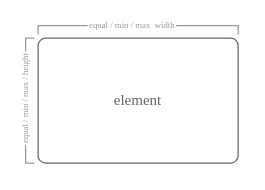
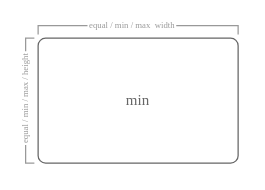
  <mxCell id="0" />
  <mxCell id="1" parent="0" />
  <mxCell id="2" style="edgeStyle=orthogonalEdgeStyle;rounded=0;orthogonalLoop=1;jettySize=auto;html=1;endArrow=none;endFill=0;fillColor=#f5f5f5;strokeColor=#999999;sketch=0;fontFamily=Comic Sans MS;" edge="1" parent="1"><mxGeometry relative="1" as="geometry"><mxPoint x="190" y="27" as="targetPoint" /><mxPoint x="30" y="27" as="sourcePoint" /><Array as="points"><mxPoint x="30" y="20" /><mxPoint x="190" y="20" /><mxPoint x="190" y="27" /></Array></mxGeometry></mxCell>
  <mxCell id="3" value="&lt;font&gt;&amp;nbsp;equal / min / max&amp;nbsp; width&amp;nbsp;&lt;/font&gt;" style="edgeLabel;html=1;align=center;verticalAlign=middle;resizable=0;points=[];fontFamily=Comic Sans MS;fontColor=#999999;fontSize=7;" vertex="1" connectable="0" parent="2"><mxGeometry x="-0.023" y="2" relative="1" as="geometry"><mxPoint x="-4" y="1" as="offset" /></mxGeometry></mxCell>
  <mxCell id="4" style="edgeStyle=orthogonalEdgeStyle;rounded=0;orthogonalLoop=1;jettySize=auto;html=1;fontFamily=Comic Sans MS;fontSize=9;fontColor=#999999;endArrow=none;endFill=0;strokeColor=#999999;sketch=0;" edge="1" parent="1"><mxGeometry relative="1" as="geometry"><mxPoint x="27" y="130" as="targetPoint" /><mxPoint x="27" y="30" as="sourcePoint" /><Array as="points"><mxPoint x="20" y="30" /><mxPoint x="20" y="130" /><mxPoint x="27" y="130" /></Array></mxGeometry></mxCell>
  <mxCell id="5" value="&lt;font style=&quot;font-size: 7px;&quot;&gt;&amp;nbsp;equal / min / max / height&amp;nbsp;&lt;/font&gt;" style="edgeLabel;align=center;verticalAlign=middle;resizable=0;points=[];fontSize=7;fontFamily=Comic Sans MS;fontColor=#999999;html=1;rotation=-90;" vertex="1" connectable="0" parent="4"><mxGeometry x="0.052" y="-1" relative="1" as="geometry"><mxPoint y="-3" as="offset" /></mxGeometry></mxCell>
  <mxCell id="6" style="edgeStyle=orthogonalEdgeStyle;rounded=0;orthogonalLoop=1;jettySize=auto;html=1;fontFamily=Comic Sans MS;fontSize=8;fontColor=#82B366;endArrow=none;endFill=0;strokeColor=#82B366;" edge="1" parent="1"><mxGeometry relative="1" as="geometry"><mxPoint x="30" y="20" as="targetPoint" /><mxPoint x="30" y="20" as="sourcePoint" /></mxGeometry></mxCell>
- <mxCell id="7" value="&lt;font color=&quot;#666666&quot;&gt;element&lt;/font&gt;" style="rounded=1;whiteSpace=wrap;html=1;shadow=0;fillColor=none;strokeWidth=1;strokeColor=#666666;sketch=0;glass=0;arcSize=6;fontFamily=Comic Sans MS;fillStyle=cross-hatch;" vertex="1" parent="1"><mxGeometry x="30" y="30" width="160" height="100" as="geometry" /></mxCell>
+ <mxCell id="7" value="&lt;font color=&quot;#666666&quot;&gt;min&lt;/font&gt;" style="rounded=1;whiteSpace=wrap;html=1;shadow=0;fillColor=none;strokeWidth=1;strokeColor=#666666;sketch=0;glass=0;arcSize=6;fontFamily=Comic Sans MS;fillStyle=cross-hatch;" vertex="1" parent="1"><mxGeometry x="30" y="30" width="160" height="100" as="geometry" /></mxCell>
